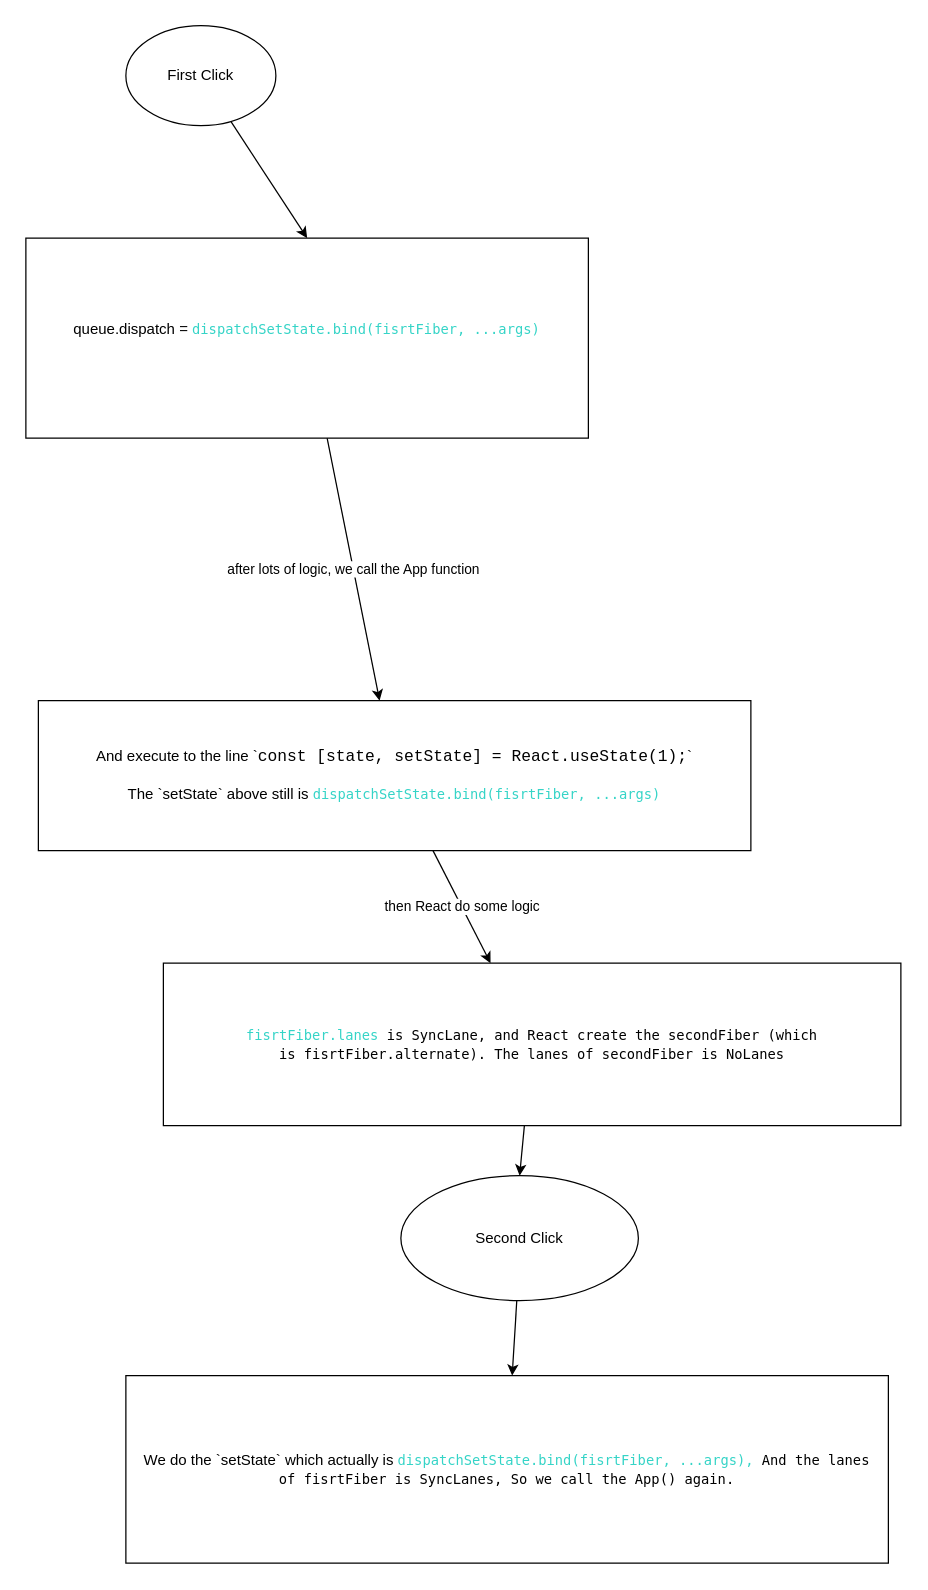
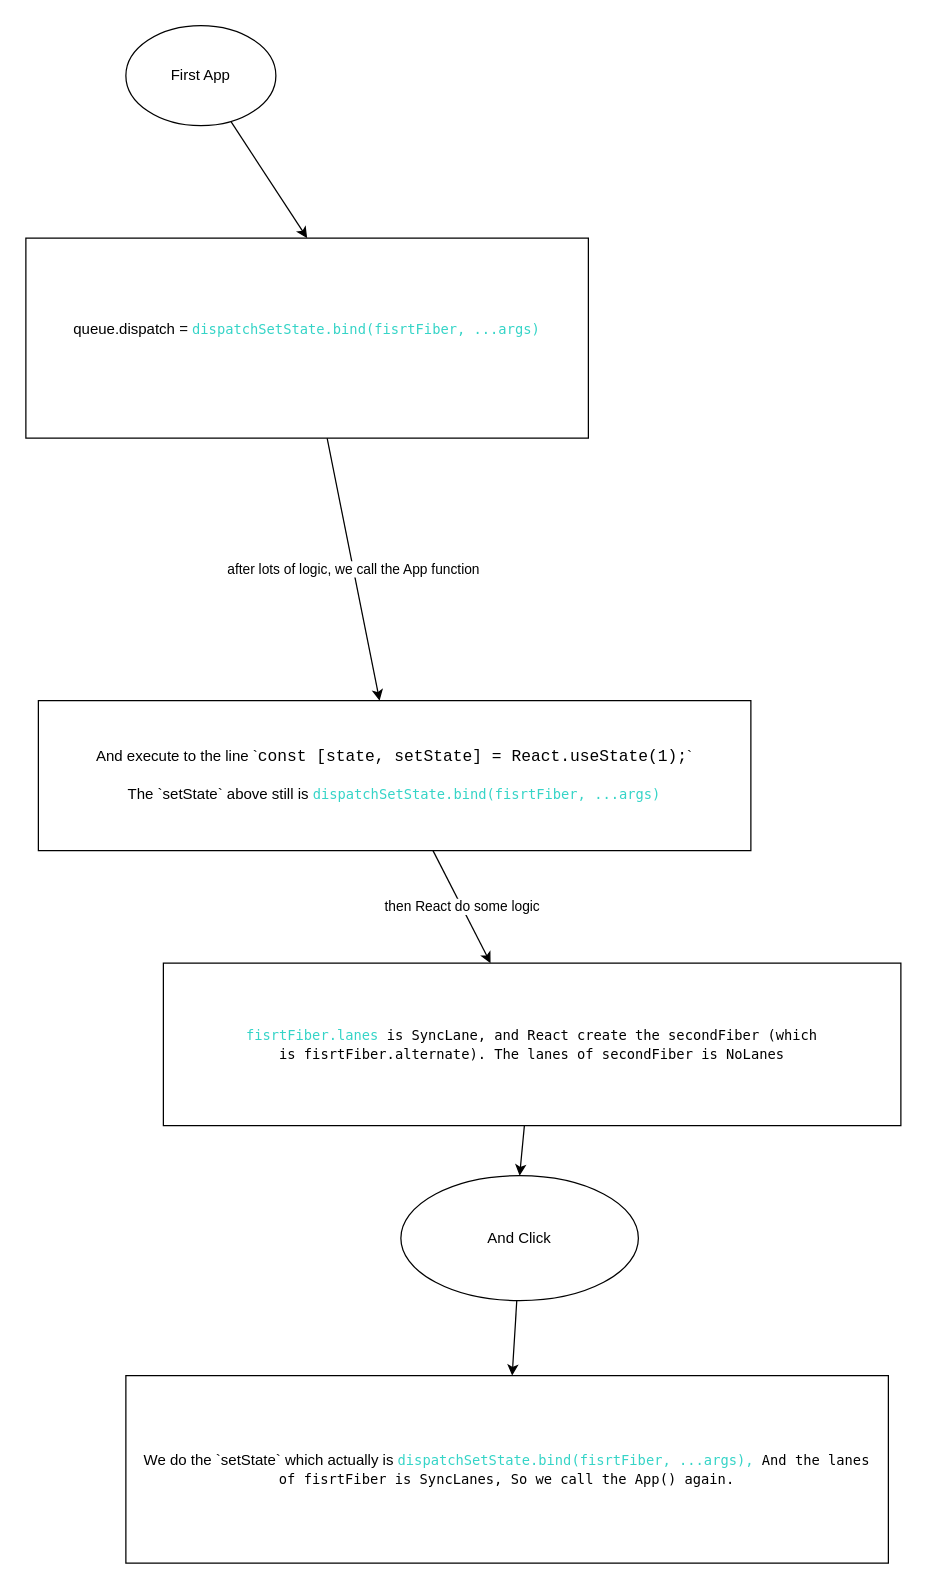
  <mxCell id="0" />
  <mxCell id="1" parent="0" />
  <mxCell id="2" style="rounded=0;orthogonalLoop=1;jettySize=auto;html=1;entryX=0.5;entryY=0;entryDx=0;entryDy=0;" edge="1" parent="1" source="3" target="5"><mxGeometry relative="1" as="geometry"><mxPoint x="190" y="220" as="targetPoint" /></mxGeometry></mxCell>
- <mxCell id="3" value="First Click" style="ellipse;whiteSpace=wrap;html=1;" vertex="1" parent="1"><mxGeometry x="100" y="20" width="120" height="80" as="geometry" /></mxCell>
+ <mxCell id="3" value="First App" style="ellipse;whiteSpace=wrap;html=1;" vertex="1" parent="1"><mxGeometry x="100" y="20" width="120" height="80" as="geometry" /></mxCell>
  <mxCell id="4" value="after lots of logic, we call the App function" style="edgeStyle=none;rounded=0;orthogonalLoop=1;jettySize=auto;html=1;" edge="1" parent="1" source="5" target="7"><mxGeometry relative="1" as="geometry"><mxPoint x="210" y="480" as="targetPoint" /></mxGeometry></mxCell>
  <mxCell id="5" value="queue.dispatch =&amp;nbsp;&lt;span style=&quot;color: rgb(53, 212, 199); font-family: menlo, monospace; font-size: 11px; text-align: left;&quot;&gt;dispatchSetState.bind(fisrtFiber, ...args)&lt;/span&gt;&lt;br&gt;&amp;nbsp;" style="rounded=0;whiteSpace=wrap;html=1;" vertex="1" parent="1"><mxGeometry x="20" y="190" width="450" height="160" as="geometry" /></mxCell>
  <mxCell id="6" value="then React do some logic" style="edgeStyle=none;rounded=0;orthogonalLoop=1;jettySize=auto;html=1;fontColor=#000000;" edge="1" parent="1" source="7" target="9"><mxGeometry relative="1" as="geometry"><mxPoint x="250" y="800" as="targetPoint" /></mxGeometry></mxCell>
  <mxCell id="7" value="And execute to the line `&lt;span style=&quot;font-family: Menlo, Monaco, &amp;quot;Courier New&amp;quot;, monospace; font-size: 13px;&quot;&gt;const&lt;/span&gt;&lt;span style=&quot;font-family: Menlo, Monaco, &amp;quot;Courier New&amp;quot;, monospace; font-size: 13px;&quot;&gt; [&lt;/span&gt;&lt;span style=&quot;font-family: Menlo, Monaco, &amp;quot;Courier New&amp;quot;, monospace; font-size: 13px;&quot;&gt;state&lt;/span&gt;&lt;span style=&quot;font-family: Menlo, Monaco, &amp;quot;Courier New&amp;quot;, monospace; font-size: 13px;&quot;&gt;, &lt;/span&gt;&lt;span style=&quot;font-family: Menlo, Monaco, &amp;quot;Courier New&amp;quot;, monospace; font-size: 13px;&quot;&gt;setState&lt;/span&gt;&lt;span style=&quot;font-family: Menlo, Monaco, &amp;quot;Courier New&amp;quot;, monospace; font-size: 13px;&quot;&gt;] = &lt;/span&gt;&lt;span style=&quot;font-family: Menlo, Monaco, &amp;quot;Courier New&amp;quot;, monospace; font-size: 13px;&quot;&gt;React&lt;/span&gt;&lt;span style=&quot;font-family: Menlo, Monaco, &amp;quot;Courier New&amp;quot;, monospace; font-size: 13px;&quot;&gt;.&lt;/span&gt;&lt;span style=&quot;font-family: Menlo, Monaco, &amp;quot;Courier New&amp;quot;, monospace; font-size: 13px;&quot;&gt;useState&lt;/span&gt;&lt;span style=&quot;font-family: Menlo, Monaco, &amp;quot;Courier New&amp;quot;, monospace; font-size: 13px;&quot;&gt;(&lt;/span&gt;&lt;span style=&quot;font-family: Menlo, Monaco, &amp;quot;Courier New&amp;quot;, monospace; font-size: 13px;&quot;&gt;1&lt;/span&gt;&lt;span style=&quot;font-family: Menlo, Monaco, &amp;quot;Courier New&amp;quot;, monospace; font-size: 13px;&quot;&gt;);&lt;/span&gt;`&lt;br&gt;&lt;br&gt;The `setState` above still is&amp;nbsp;&lt;span style=&quot;color: rgb(53, 212, 199); font-family: menlo, monospace; font-size: 11px; text-align: left;&quot;&gt;dispatchSetState.bind(fisrtFiber, ...args)&lt;/span&gt;" style="rounded=0;whiteSpace=wrap;html=1;" vertex="1" parent="1"><mxGeometry x="30" y="560" width="570" height="120" as="geometry" /></mxCell>
  <mxCell id="8" style="edgeStyle=none;rounded=0;orthogonalLoop=1;jettySize=auto;html=1;entryX=0.5;entryY=0;entryDx=0;entryDy=0;fontColor=#000000;" edge="1" parent="1" source="9" target="11"><mxGeometry relative="1" as="geometry" /></mxCell>
  <mxCell id="9" value="&lt;span style=&quot;color: rgb(53, 212, 199); font-family: menlo, monospace; font-size: 11px; text-align: left;&quot;&gt;fisrtFiber.lanes &lt;/span&gt;&lt;span style=&quot;font-family: menlo, monospace; font-size: 11px; text-align: left;&quot;&gt;is SyncLane, and React create the secondFiber (which is&lt;/span&gt;&lt;span style=&quot;font-family: menlo, monospace; font-size: 11px; text-align: left;&quot;&gt;&amp;nbsp;fisrtFiber.alternate&lt;/span&gt;&lt;span style=&quot;font-family: menlo, monospace; font-size: 11px; text-align: left;&quot;&gt;). The lanes of&amp;nbsp;&lt;/span&gt;&lt;span style=&quot;font-family: menlo, monospace; font-size: 11px; text-align: left;&quot;&gt;secondFiber is NoLanes&lt;/span&gt;" style="rounded=0;whiteSpace=wrap;html=1;labelBackgroundColor=none;fontColor=#000000;" vertex="1" parent="1"><mxGeometry x="130" y="770" width="590" height="130" as="geometry" /></mxCell>
  <mxCell id="10" style="edgeStyle=none;rounded=0;orthogonalLoop=1;jettySize=auto;html=1;fontColor=#000000;" edge="1" parent="1" source="11" target="12"><mxGeometry relative="1" as="geometry"><mxPoint x="330" y="1110" as="targetPoint" /></mxGeometry></mxCell>
- <mxCell id="11" value="Second Click" style="ellipse;whiteSpace=wrap;html=1;labelBackgroundColor=none;fontColor=#000000;" vertex="1" parent="1"><mxGeometry x="320" y="940" width="190" height="100" as="geometry" /></mxCell>
+ <mxCell id="11" value="And Click" style="ellipse;whiteSpace=wrap;html=1;labelBackgroundColor=none;fontColor=#000000;" vertex="1" parent="1"><mxGeometry x="320" y="940" width="190" height="100" as="geometry" /></mxCell>
  <mxCell id="12" value="We do the `setState` which actually is&amp;nbsp;&lt;span style=&quot;color: rgb(53, 212, 199); font-family: menlo, monospace; font-size: 11px; text-align: left;&quot;&gt;dispatchSetState.bind(fisrtFiber, ...args),&lt;/span&gt;&lt;span style=&quot;font-family: menlo, monospace; font-size: 11px; text-align: left;&quot;&gt; And the lanes of&amp;nbsp;&lt;/span&gt;&lt;span style=&quot;font-family: menlo, monospace; font-size: 11px; text-align: left;&quot;&gt;fisrtFiber is SyncLanes, So we call the App() again.&lt;/span&gt;" style="rounded=0;whiteSpace=wrap;html=1;labelBackgroundColor=none;fontColor=#000000;" vertex="1" parent="1"><mxGeometry x="100" y="1100" width="610" height="150" as="geometry" /></mxCell>
